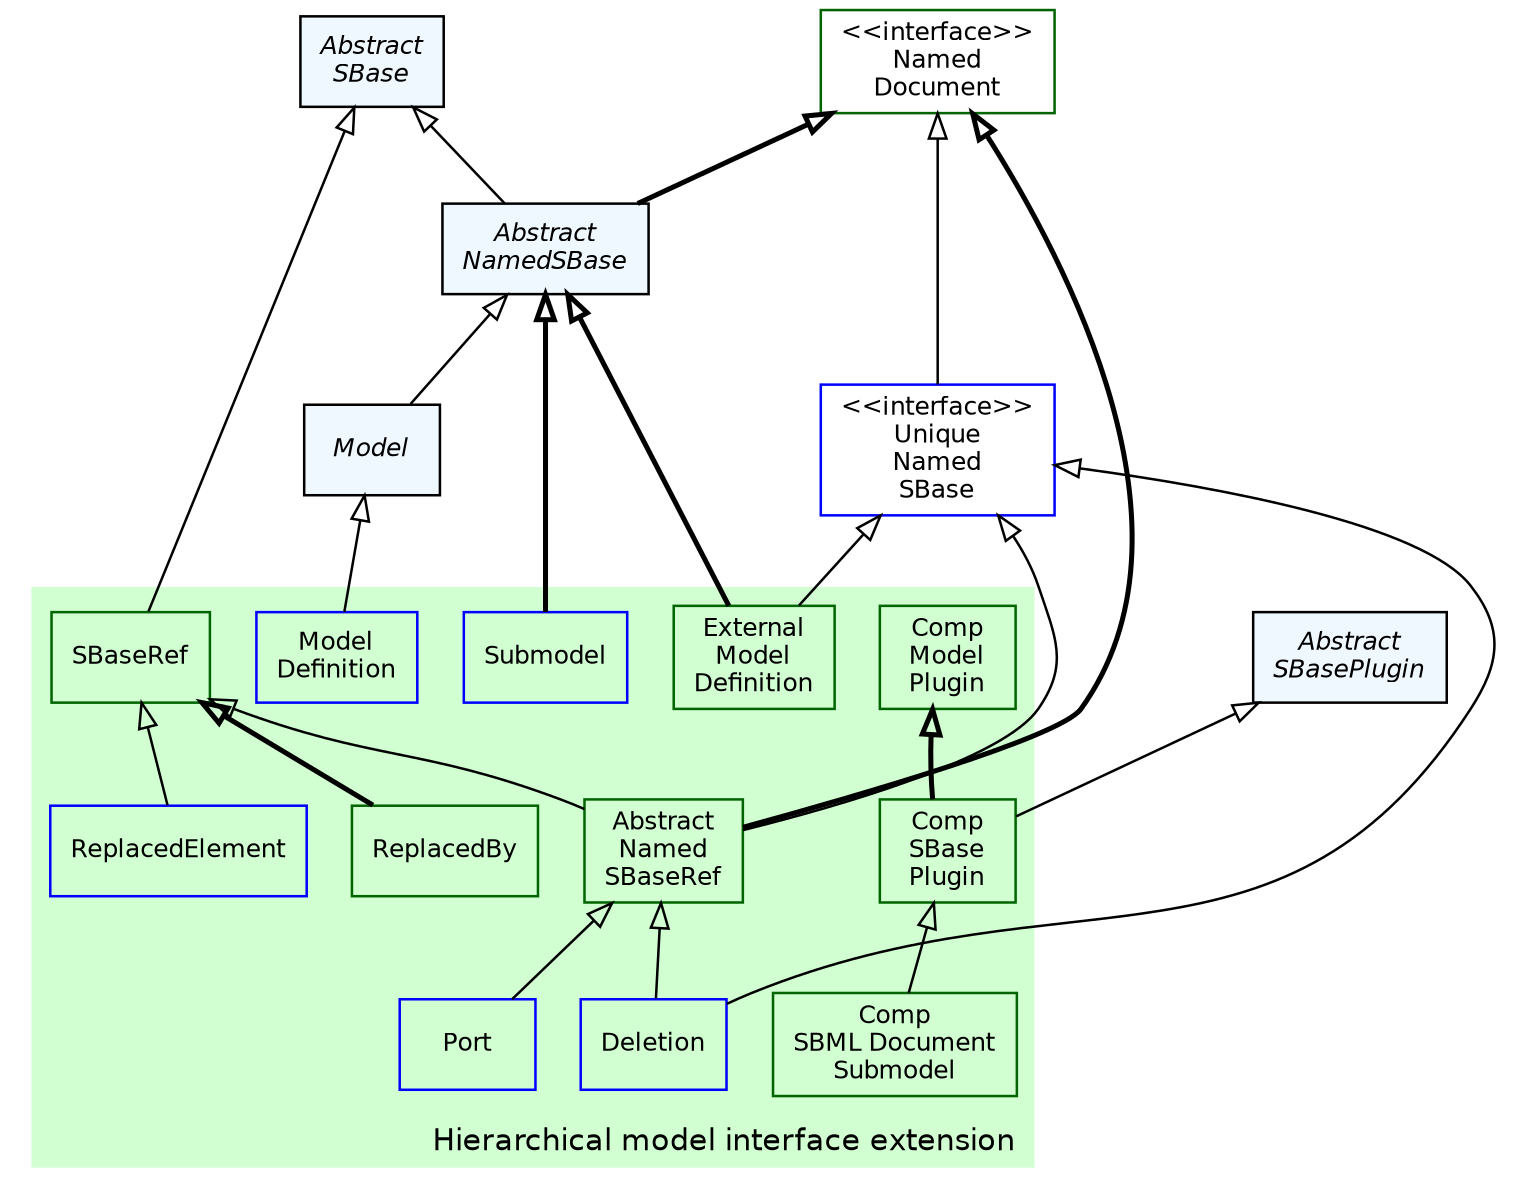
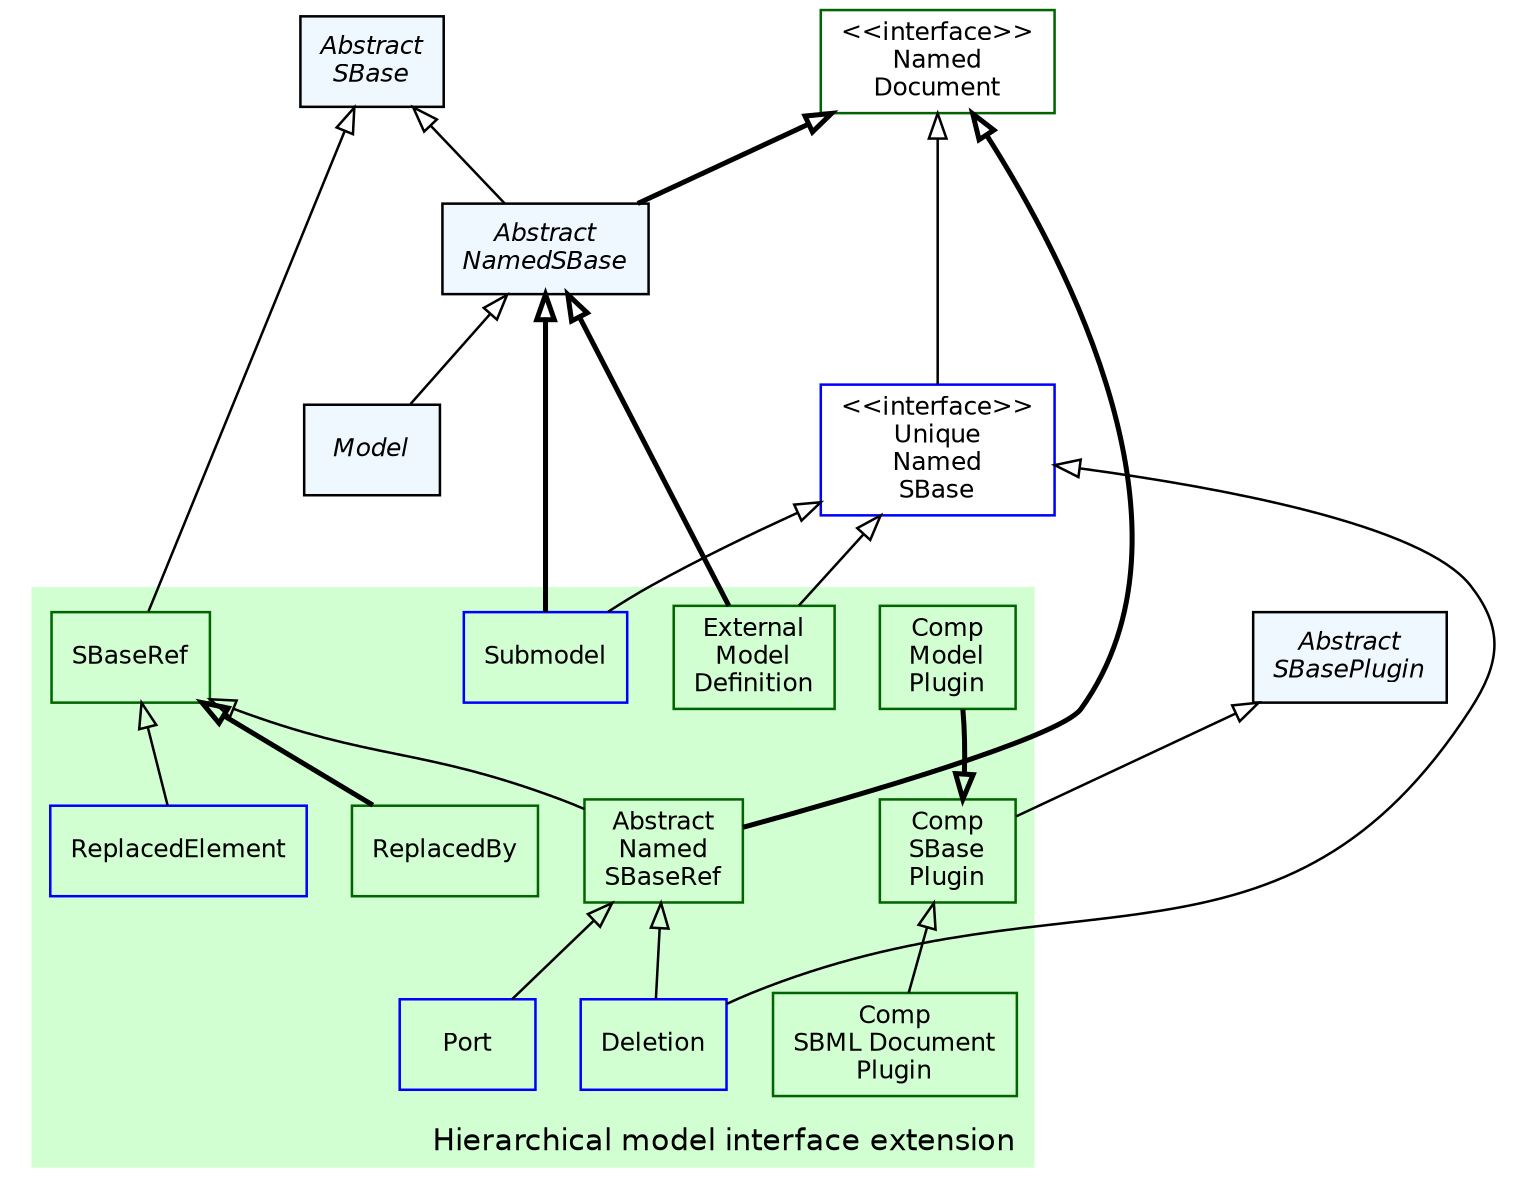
  strict digraph {
    nodesep=0.25
    ranksep=0.5
    node [color=darkgreen fontname=Helvetica fontsize=10 shape=box]
    edge [arrowtail=empty dir=back fontname=Helvetica fontsize=10 labelfontname=Helvetica labelfontsize=10 style=solid]
    n1 [label="Abstract\nNamed\nSBaseRef"]
    n2 [color=blue label=Deletion]
    n3 [color=blue label=Port]
    n4 [label="Comp\nModel\nPlugin"]
    n5 [label="Comp\nSBase\nPlugin"]
-   n6 [label="Comp\nSBML Document\nSubmodel"]
+   n6 [label="Comp\nSBML Document\nPlugin"]
    n7 [label="External\nModel\nDefinition"]
-   n8 [color=blue label="Model\nDefinition"]
    n9 [label=ReplacedBy]
    n10 [color=blue label=ReplacedElement]
    n11 [color=blue label=Submodel]
    n12 [label=SBaseRef]
    n13 [fillcolor="#F0F8FF" label=<<font face="Helvetica-Oblique">Abstract<br/>NamedSBase</font>> style=filled color=""]
    n14 [fillcolor="#F0F8FF" label=<<font face="Helvetica-Oblique">Model</font>> style=filled color=""]
    n15 [fillcolor="#F0F8FF" label=<<font face="Helvetica-Oblique">Abstract<br/>SBase</font>> style=filled color=""]
    n16 [fillcolor="#F0F8FF" label=<<font face="Helvetica-Oblique">Abstract<br/>SBasePlugin</font>> style=filled color=""]
    n17 [color=blue label="<<interface>>\nUnique\nNamed\nSBase"]
    n18 [label="<<interface>>\nNamed\nDocument"]
    subgraph cluster_1 {
      color="#ffffff"
      fillcolor="#d2ffd2"
      fontname=Helvetica
      fontsize=12
      label="Hierarchical model interface extension"
      labeljust=r
      labelloc=b
      style=filled
      n1
      n2
      n3
      n4
      n5
      n6
      n7
-     n8
      n9
      n10
      n11
      n12
    }
    n1 -> n2
    n1 -> n3
-   n4 -> n5 [style=bold]
+   n5 -> n4 [style=bold]
    n5 -> n6
    n12 -> n1
    n12 -> n9 [style=bold]
    n12 -> n10
    n13 -> n7 [style=bold]
    n13 -> n11 [style=bold]
    n13 -> n14
-   n14 -> n8
    n15 -> n12
    n15 -> n13
    n16 -> n5
    n17 -> n2
    n17 -> n7
-   n17 -> n1
+   n17 -> n11
    n18 -> n1 [style=bold]
    n18 -> n13 [style=bold]
    n18 -> n17
  }
